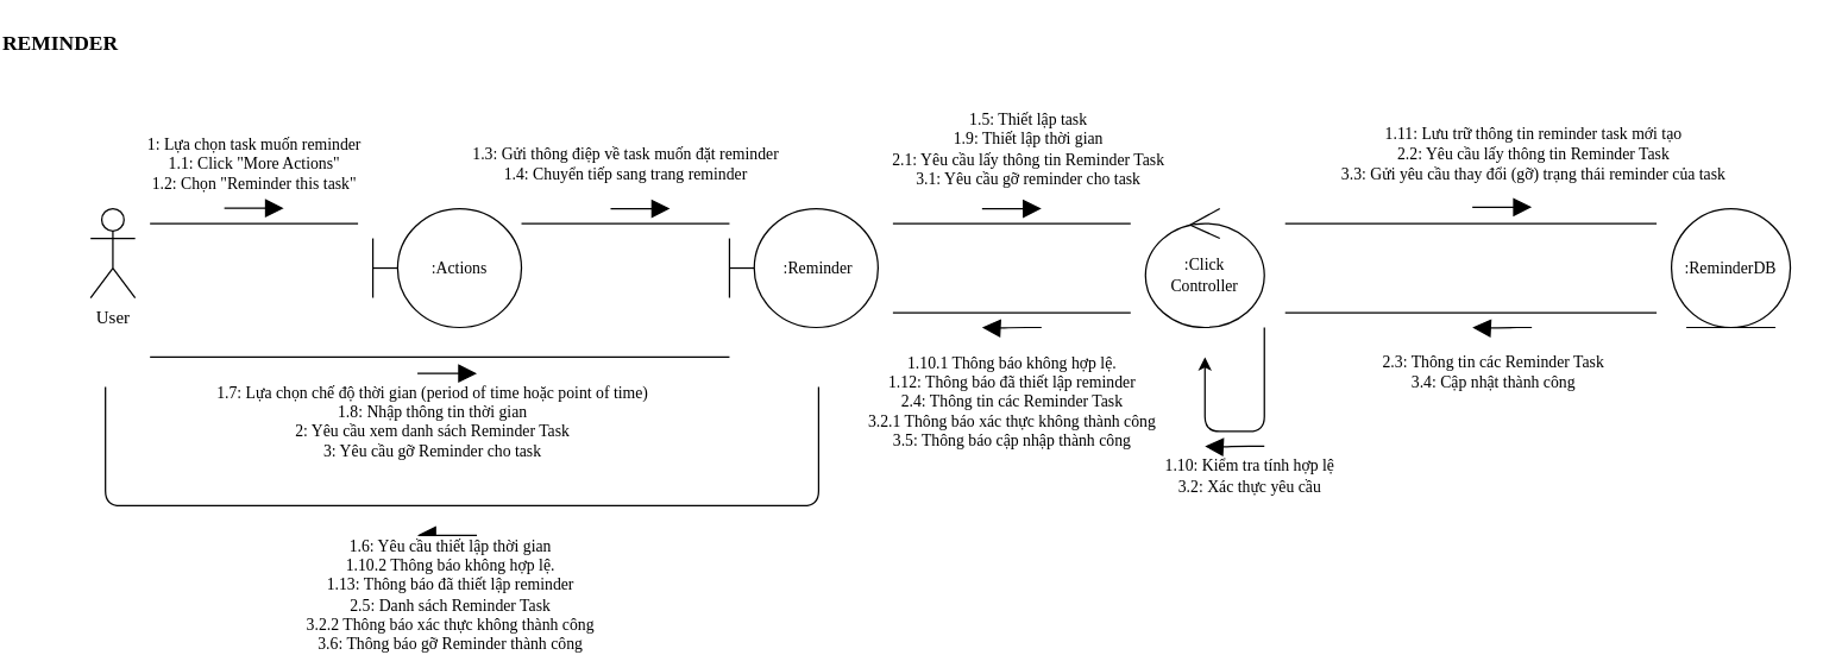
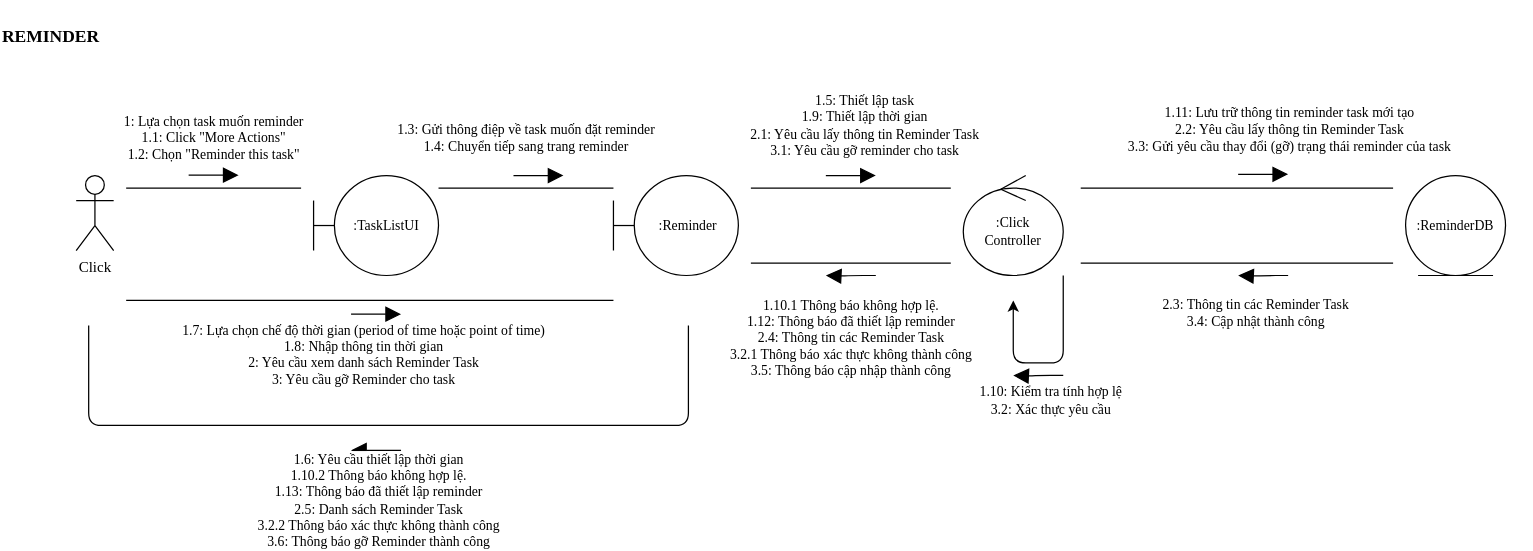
  <mxCell id="0" />
  <mxCell id="1" parent="0" />
- <mxCell id="2" value="User" style="shape=umlActor;verticalLabelPosition=bottom;verticalAlign=top;html=1;outlineConnect=0;fontFamily=Verdana;" parent="1" vertex="1"><mxGeometry x="60" y="140" width="30" height="60" as="geometry" /></mxCell>
+ <mxCell id="2" value="Click" style="shape=umlActor;verticalLabelPosition=bottom;verticalAlign=top;html=1;outlineConnect=0;fontFamily=Verdana;" parent="1" vertex="1"><mxGeometry x="60" y="140" width="30" height="60" as="geometry" /></mxCell>
  <mxCell id="3" value="&amp;nbsp;:Reminder" style="shape=umlBoundary;whiteSpace=wrap;html=1;fontFamily=Verdana;fontSize=11;" parent="1" vertex="1"><mxGeometry x="490" y="140" width="100" height="80" as="geometry" /></mxCell>
  <mxCell id="4" value="&lt;font style=&quot;font-size: 11px&quot;&gt;:ReminderDB&lt;/font&gt;" style="ellipse;shape=umlEntity;whiteSpace=wrap;html=1;fontFamily=Verdana;" parent="1" vertex="1"><mxGeometry x="1124" y="140" width="80" height="80" as="geometry" /></mxCell>
  <mxCell id="5" value=":Click&lt;br style=&quot;font-size: 11px;&quot;&gt;Controller" style="ellipse;shape=umlControl;whiteSpace=wrap;html=1;fontFamily=Verdana;fontSize=11;" parent="1" vertex="1"><mxGeometry x="770" y="140" width="80" height="80" as="geometry" /></mxCell>
- <mxCell id="6" value=":Actions" style="shape=umlBoundary;whiteSpace=wrap;html=1;fontFamily=Verdana;fontSize=11;" parent="1" vertex="1"><mxGeometry x="250" y="140" width="100" height="80" as="geometry" /></mxCell>
+ <mxCell id="6" value=":TaskListUI" style="shape=umlBoundary;whiteSpace=wrap;html=1;fontFamily=Verdana;fontSize=11;" parent="1" vertex="1"><mxGeometry x="250" y="140" width="100" height="80" as="geometry" /></mxCell>
  <mxCell id="7" value="1: Lựa chọn task muốn reminder&lt;br&gt;1.1: Click &quot;More Actions&quot;&lt;br&gt;1.2: Chọn &quot;Reminder this task&quot;" style="endArrow=none;html=1;fontFamily=Verdana;fontSize=11;" parent="1" edge="1"><mxGeometry y="40" width="50" height="50" relative="1" as="geometry"><mxPoint x="100" y="150" as="sourcePoint" /><mxPoint x="240" y="150" as="targetPoint" /><mxPoint as="offset" /></mxGeometry></mxCell>
  <mxCell id="8" value="" style="endArrow=block;html=1;fontFamily=Verdana;fontSize=11;horizontal=1;verticalAlign=middle;endFill=1;jumpSize=9;rounded=1;startSize=10;endSize=10;" parent="1" edge="1"><mxGeometry width="50" height="50" relative="1" as="geometry"><mxPoint x="150" y="139.72" as="sourcePoint" /><mxPoint x="190" y="139.72" as="targetPoint" /></mxGeometry></mxCell>
  <mxCell id="9" value="&lt;div&gt;1.7: Lựa chọn chế độ thời gian (period of time hoặc point of time)&lt;/div&gt;&lt;div&gt;1.8: Nhập thông tin thời gian&lt;/div&gt;&lt;div&gt;2: Yêu cầu xem danh sách Reminder Task&lt;/div&gt;&lt;div&gt;3: Yêu cầu gỡ Reminder cho task&lt;/div&gt;&lt;div&gt;&lt;br&gt;&lt;/div&gt;" style="endArrow=none;html=1;fontFamily=Verdana;fontSize=11;" parent="1" edge="1"><mxGeometry x="-0.026" y="-50" width="50" height="50" relative="1" as="geometry"><mxPoint x="100" y="240" as="sourcePoint" /><mxPoint x="490" y="240" as="targetPoint" /><mxPoint as="offset" /></mxGeometry></mxCell>
  <mxCell id="10" value="" style="endArrow=block;html=1;fontFamily=Verdana;fontSize=11;horizontal=1;verticalAlign=middle;endFill=1;jumpSize=9;rounded=1;startSize=10;endSize=10;" parent="1" edge="1"><mxGeometry width="50" height="50" relative="1" as="geometry"><mxPoint x="320" y="360" as="sourcePoint" /><mxPoint x="280" y="360" as="targetPoint" /><Array as="points"><mxPoint x="300" y="360" /></Array></mxGeometry></mxCell>
  <mxCell id="11" value="&lt;div&gt;1.3: Gửi thông điệp về task muốn đặt reminder&lt;/div&gt;&lt;div&gt;1.4: Chuyển tiếp sang trang reminder&lt;/div&gt;" style="endArrow=none;html=1;fontFamily=Verdana;fontSize=11;" parent="1" edge="1"><mxGeometry y="40" width="50" height="50" relative="1" as="geometry"><mxPoint x="350" y="150" as="sourcePoint" /><mxPoint x="490" y="150" as="targetPoint" /><mxPoint as="offset" /></mxGeometry></mxCell>
  <mxCell id="12" value="" style="endArrow=block;html=1;fontFamily=Verdana;fontSize=11;horizontal=1;verticalAlign=middle;endFill=1;jumpSize=9;rounded=1;startSize=10;endSize=10;" parent="1" edge="1"><mxGeometry width="50" height="50" relative="1" as="geometry"><mxPoint x="410" y="140" as="sourcePoint" /><mxPoint x="450" y="140" as="targetPoint" /></mxGeometry></mxCell>
  <mxCell id="13" value="" style="endArrow=block;html=1;fontFamily=Verdana;fontSize=11;horizontal=1;verticalAlign=middle;endFill=1;jumpSize=9;rounded=1;startSize=10;endSize=10;" parent="1" edge="1"><mxGeometry width="50" height="50" relative="1" as="geometry"><mxPoint x="280" y="251" as="sourcePoint" /><mxPoint x="320" y="251" as="targetPoint" /></mxGeometry></mxCell>
  <mxCell id="14" value="&lt;div&gt;1.6: Yêu cầu thiết lập thời gian&lt;/div&gt;&lt;div&gt;1.10.2 Thông báo không hợp lệ.&lt;/div&gt;&lt;div&gt;1.13: Thông báo đã thiết lập reminder&lt;/div&gt;&lt;div&gt;2.5: Danh sách Reminder Task&lt;/div&gt;&lt;div&gt;3.2.2 Thông báo xác thực không thành công&lt;/div&gt;&lt;div&gt;3.6: Thông báo gỡ Reminder thành công&lt;/div&gt;" style="endArrow=none;html=1;fontFamily=Verdana;fontSize=11;" parent="1" edge="1"><mxGeometry x="-0.026" y="-60" width="50" height="50" relative="1" as="geometry"><mxPoint x="70" y="260" as="sourcePoint" /><mxPoint x="550" y="260" as="targetPoint" /><mxPoint as="offset" /><Array as="points"><mxPoint x="70" y="340" /><mxPoint x="550" y="340" /></Array></mxGeometry></mxCell>
  <mxCell id="15" value="&lt;div&gt;1.5: Thiết lập task&lt;/div&gt;&lt;div&gt;1.9: Thiết lập thời gian&lt;/div&gt;&lt;div&gt;2.1: Yêu cầu lấy thông tin Reminder Task&lt;/div&gt;&lt;div&gt;3.1: Yêu cầu gỡ reminder cho task&lt;/div&gt;" style="endArrow=none;html=1;fontFamily=Verdana;fontSize=11;" parent="1" edge="1"><mxGeometry x="0.143" y="50" width="50" height="50" relative="1" as="geometry"><mxPoint x="600" y="150" as="sourcePoint" /><mxPoint x="760" y="150" as="targetPoint" /><mxPoint as="offset" /></mxGeometry></mxCell>
  <mxCell id="16" value="" style="endArrow=block;html=1;fontFamily=Verdana;fontSize=11;horizontal=1;verticalAlign=middle;endFill=1;jumpSize=9;rounded=1;startSize=10;endSize=10;" parent="1" edge="1"><mxGeometry width="50" height="50" relative="1" as="geometry"><mxPoint x="660" y="140" as="sourcePoint" /><mxPoint x="700" y="140" as="targetPoint" /></mxGeometry></mxCell>
  <mxCell id="17" value="&lt;div&gt;1.11: Lưu trữ thông tin reminder task mới tạo&lt;/div&gt;&lt;div&gt;2.2: Yêu cầu lấy thông tin Reminder Task&lt;/div&gt;&lt;div&gt;3.3: Gửi yêu cầu thay đổi (gỡ) trạng thái reminder của task&lt;/div&gt;&lt;div&gt;&lt;br&gt;&lt;/div&gt;" style="endArrow=none;html=1;fontFamily=Verdana;fontSize=11;" parent="1" edge="1"><mxGeometry x="0.333" y="40" width="50" height="50" relative="1" as="geometry"><mxPoint x="864" y="150" as="sourcePoint" /><mxPoint x="1114" y="150" as="targetPoint" /><mxPoint as="offset" /></mxGeometry></mxCell>
  <mxCell id="18" value="" style="endArrow=block;html=1;fontFamily=Verdana;fontSize=11;horizontal=1;verticalAlign=middle;endFill=1;jumpSize=9;rounded=1;startSize=10;endSize=10;" parent="1" edge="1"><mxGeometry width="50" height="50" relative="1" as="geometry"><mxPoint x="990" y="139" as="sourcePoint" /><mxPoint x="1030" y="139" as="targetPoint" /></mxGeometry></mxCell>
  <mxCell id="19" value="&lt;div&gt;&lt;div&gt;2.3: Thông tin các Reminder Task&lt;/div&gt;&lt;div&gt;3.4: Cập nhật thành công&lt;/div&gt;&lt;/div&gt;" style="endArrow=none;html=1;fontFamily=Verdana;fontSize=11;" parent="1" edge="1"><mxGeometry x="0.12" y="-40" width="50" height="50" relative="1" as="geometry"><mxPoint x="864" y="210" as="sourcePoint" /><mxPoint x="1114" y="210" as="targetPoint" /><mxPoint as="offset" /></mxGeometry></mxCell>
  <mxCell id="20" value="" style="endArrow=block;html=1;fontFamily=Verdana;fontSize=11;horizontal=1;verticalAlign=middle;endFill=1;jumpSize=9;rounded=1;startSize=10;endSize=10;" parent="1" edge="1"><mxGeometry width="50" height="50" relative="1" as="geometry"><mxPoint x="1030" y="220" as="sourcePoint" /><mxPoint x="990" y="220" as="targetPoint" /><Array as="points"><mxPoint x="1010" y="220" /><mxPoint x="1000" y="220.48" /></Array></mxGeometry></mxCell>
  <mxCell id="21" value="&lt;div&gt;1.10.1 Thông báo không hợp lệ.&lt;/div&gt;&lt;div&gt;1.12: Thông báo đã thiết lập reminder&lt;/div&gt;&lt;div&gt;2.4: Thông tin các Reminder Task&lt;/div&gt;&lt;div&gt;3.2.1 Thông báo xác thực không thành công&lt;/div&gt;&lt;div&gt;3.5: Thông báo cập nhập thành công&lt;/div&gt;" style="endArrow=none;html=1;fontFamily=Verdana;fontSize=11;" parent="1" edge="1"><mxGeometry y="-60" width="50" height="50" relative="1" as="geometry"><mxPoint x="600" y="210" as="sourcePoint" /><mxPoint x="760" y="210" as="targetPoint" /><mxPoint as="offset" /></mxGeometry></mxCell>
  <mxCell id="22" value="1.10: Kiểm tra tính hợp lệ&lt;br&gt;3.2: Xác thực yêu cầu" style="endArrow=classic;html=1;strokeColor=#000000;fontFamily=Verdana;fontSize=11;" parent="1" edge="1"><mxGeometry y="30" width="50" height="50" relative="1" as="geometry"><mxPoint x="850" y="220" as="sourcePoint" /><mxPoint x="810" y="240" as="targetPoint" /><Array as="points"><mxPoint x="850" y="290" /><mxPoint x="810" y="290" /></Array><mxPoint as="offset" /></mxGeometry></mxCell>
  <mxCell id="23" value="" style="endArrow=block;html=1;fontFamily=Verdana;fontSize=11;horizontal=1;verticalAlign=middle;endFill=1;jumpSize=9;rounded=1;startSize=10;endSize=10;" parent="1" edge="1"><mxGeometry width="50" height="50" relative="1" as="geometry"><mxPoint x="700" y="220" as="sourcePoint" /><mxPoint x="660" y="220" as="targetPoint" /><Array as="points"><mxPoint x="680" y="220" /><mxPoint x="670" y="220.48" /></Array></mxGeometry></mxCell>
  <mxCell id="24" value="" style="endArrow=block;html=1;fontFamily=Verdana;fontSize=11;horizontal=1;verticalAlign=middle;endFill=1;jumpSize=9;rounded=1;startSize=10;endSize=10;" parent="1" edge="1"><mxGeometry width="50" height="50" relative="1" as="geometry"><mxPoint x="850" y="300" as="sourcePoint" /><mxPoint x="810" y="300" as="targetPoint" /><Array as="points"><mxPoint x="830" y="300" /><mxPoint x="820" y="300.48" /></Array></mxGeometry></mxCell>
  <mxCell id="25" value="&lt;font face=&quot;Verdana&quot; style=&quot;font-size: 14px&quot;&gt;REMINDER&lt;/font&gt;" style="text;html=1;strokeColor=none;fillColor=none;align=center;verticalAlign=middle;whiteSpace=wrap;rounded=0;fontStyle=1" parent="1" vertex="1"><mxGeometry x="20" y="20" width="40" height="20" as="geometry" /></mxCell>
